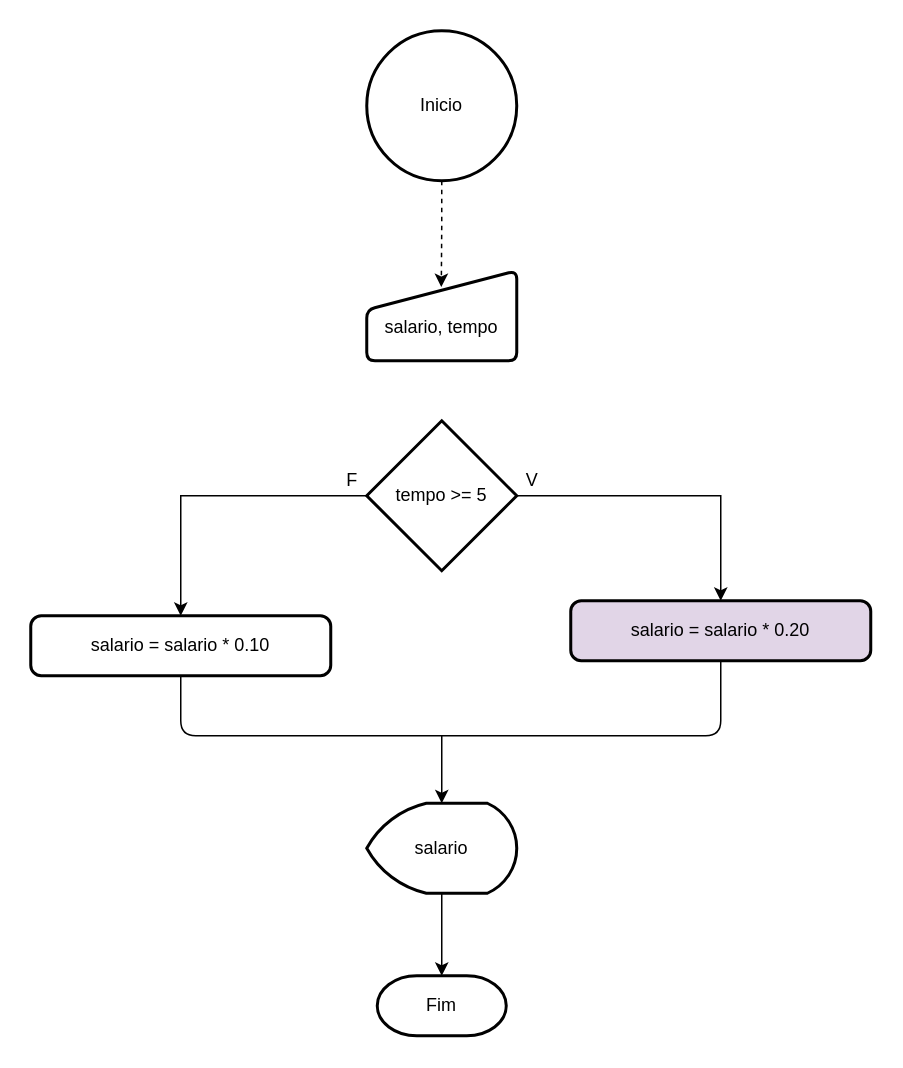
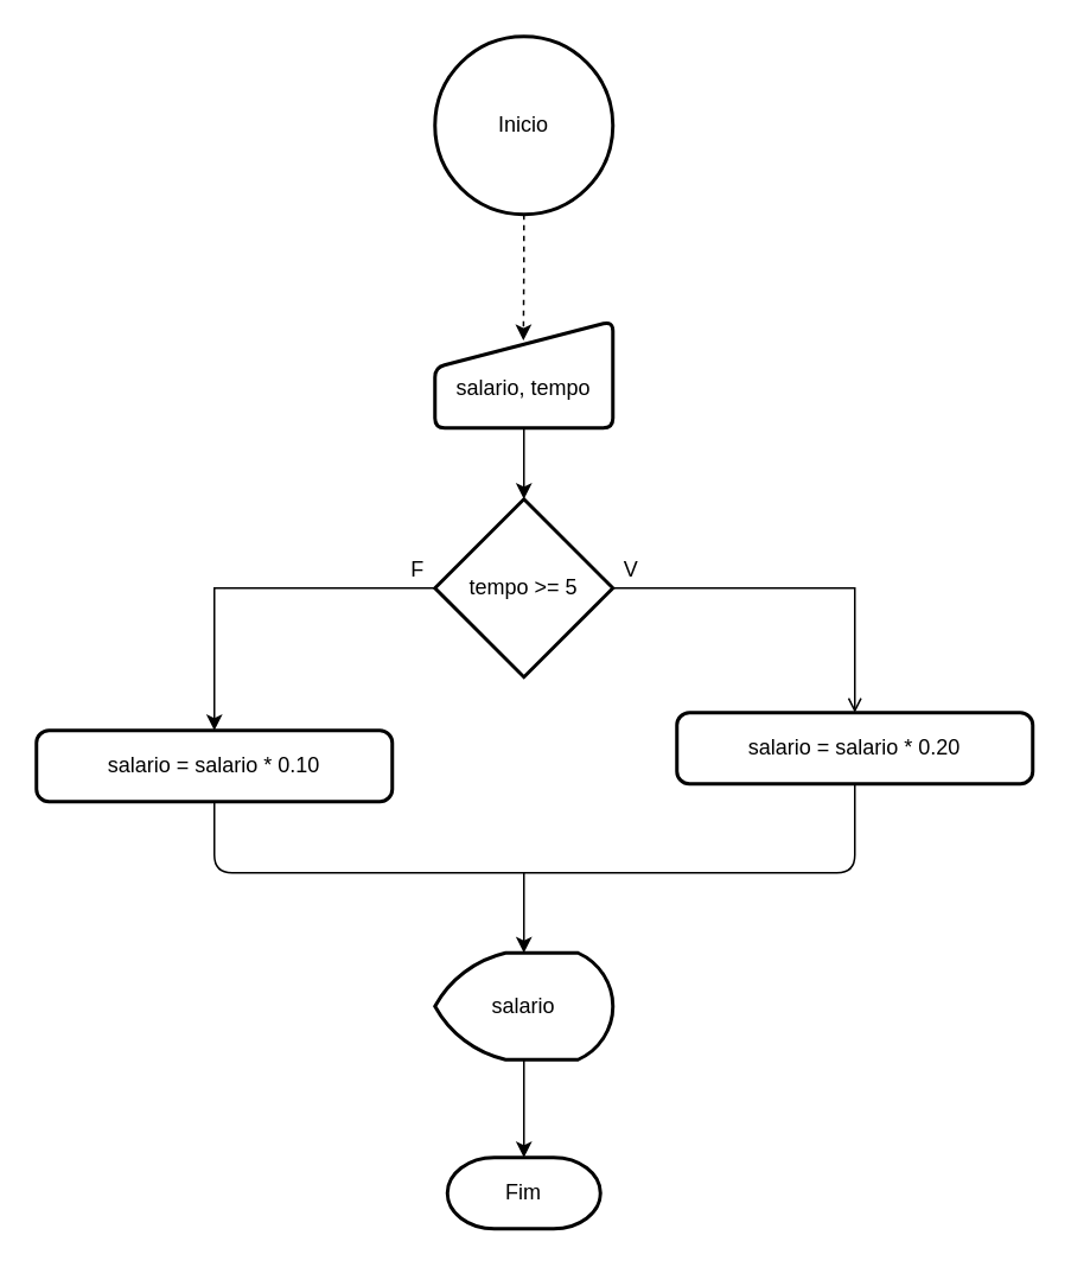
  <mxCell id="0" />
  <mxCell id="1" parent="0" />
  <mxCell id="2" style="edgeStyle=orthogonalEdgeStyle;rounded=0;orthogonalLoop=1;jettySize=auto;html=1;entryX=0.497;entryY=0.181;entryDx=0;entryDy=0;entryPerimeter=0;dashed=1;" edge="1" parent="1" source="3" target="5"><mxGeometry relative="1" as="geometry" /></mxCell>
  <mxCell id="3" value="Inicio" style="strokeWidth=2;html=1;shape=mxgraph.flowchart.start_2;whiteSpace=wrap;" vertex="1" parent="1"><mxGeometry x="244" y="20" width="100" height="100" as="geometry" /></mxCell>
+ <mxCell id="4" style="edgeStyle=orthogonalEdgeStyle;rounded=0;orthogonalLoop=1;jettySize=auto;html=1;" edge="1" parent="1" source="5" target="8"><mxGeometry relative="1" as="geometry" /></mxCell>
  <mxCell id="5" value="&lt;br&gt;salario, tempo" style="html=1;strokeWidth=2;shape=manualInput;whiteSpace=wrap;rounded=1;size=26;arcSize=11;" vertex="1" parent="1"><mxGeometry x="244" y="180" width="100" height="60" as="geometry" /></mxCell>
- <mxCell id="6" style="edgeStyle=orthogonalEdgeStyle;rounded=0;orthogonalLoop=1;jettySize=auto;html=1;entryX=0.5;entryY=0;entryDx=0;entryDy=0;" edge="1" parent="1" source="8" target="9"><mxGeometry relative="1" as="geometry"><mxPoint x="450" y="330" as="targetPoint" /></mxGeometry></mxCell>
+ <mxCell id="6" style="edgeStyle=orthogonalEdgeStyle;rounded=0;orthogonalLoop=1;jettySize=auto;html=1;entryX=0.5;entryY=0;entryDx=0;entryDy=0;endArrow=open;" edge="1" parent="1" source="8" target="9"><mxGeometry relative="1" as="geometry"><mxPoint x="450" y="330" as="targetPoint" /></mxGeometry></mxCell>
  <mxCell id="7" style="edgeStyle=orthogonalEdgeStyle;rounded=0;orthogonalLoop=1;jettySize=auto;html=1;entryX=0.5;entryY=0;entryDx=0;entryDy=0;" edge="1" parent="1" source="8" target="10"><mxGeometry relative="1" as="geometry"><mxPoint x="120" y="330" as="targetPoint" /></mxGeometry></mxCell>
  <mxCell id="8" value="tempo &amp;gt;= 5" style="strokeWidth=2;html=1;shape=mxgraph.flowchart.decision;whiteSpace=wrap;" vertex="1" parent="1"><mxGeometry x="244" y="280" width="100" height="100" as="geometry" /></mxCell>
- <mxCell id="9" value="salario = salario * 0.20" style="rounded=1;whiteSpace=wrap;html=1;absoluteArcSize=1;arcSize=14;strokeWidth=2;fillColor=#e1d5e7;" vertex="1" parent="1"><mxGeometry x="380" y="400" width="200" height="40" as="geometry" /></mxCell>
+ <mxCell id="9" value="salario = salario * 0.20" style="rounded=1;whiteSpace=wrap;html=1;absoluteArcSize=1;arcSize=14;strokeWidth=2;" vertex="1" parent="1"><mxGeometry x="380" y="400" width="200" height="40" as="geometry" /></mxCell>
  <mxCell id="10" value="salario = salario * 0.10" style="rounded=1;whiteSpace=wrap;html=1;absoluteArcSize=1;arcSize=14;strokeWidth=2;" vertex="1" parent="1"><mxGeometry x="20" y="410" width="200" height="40" as="geometry" /></mxCell>
  <mxCell id="11" value="V" style="text;html=1;align=center;verticalAlign=middle;resizable=0;points=[];autosize=1;" vertex="1" parent="1"><mxGeometry x="344" y="310" width="20" height="20" as="geometry" /></mxCell>
  <mxCell id="12" value="F" style="text;html=1;align=center;verticalAlign=middle;resizable=0;points=[];autosize=1;" vertex="1" parent="1"><mxGeometry x="224" y="310" width="20" height="20" as="geometry" /></mxCell>
  <mxCell id="13" value="salario" style="strokeWidth=2;html=1;shape=mxgraph.flowchart.display;whiteSpace=wrap;" vertex="1" parent="1"><mxGeometry x="244" y="535" width="100" height="60" as="geometry" /></mxCell>
  <mxCell id="14" value="" style="endArrow=none;html=1;exitX=0.5;exitY=1;exitDx=0;exitDy=0;entryX=0.5;entryY=1;entryDx=0;entryDy=0;" edge="1" parent="1" source="10" target="9"><mxGeometry width="50" height="50" relative="1" as="geometry"><mxPoint x="280" y="500" as="sourcePoint" /><mxPoint x="330" y="450" as="targetPoint" /><Array as="points"><mxPoint x="120" y="490" /><mxPoint x="480" y="490" /></Array></mxGeometry></mxCell>
  <mxCell id="15" value="" style="endArrow=classic;html=1;entryX=0.5;entryY=0;entryDx=0;entryDy=0;entryPerimeter=0;" edge="1" parent="1" target="13"><mxGeometry width="50" height="50" relative="1" as="geometry"><mxPoint x="294" y="490" as="sourcePoint" /><mxPoint x="330" y="450" as="targetPoint" /></mxGeometry></mxCell>
  <mxCell id="16" value="" style="endArrow=classic;html=1;exitX=0.5;exitY=1;exitDx=0;exitDy=0;exitPerimeter=0;" edge="1" parent="1" source="13"><mxGeometry width="50" height="50" relative="1" as="geometry"><mxPoint x="370" y="570" as="sourcePoint" /><mxPoint x="294" y="650" as="targetPoint" /></mxGeometry></mxCell>
  <mxCell id="17" value="Fim" style="strokeWidth=2;html=1;shape=mxgraph.flowchart.terminator;whiteSpace=wrap;" vertex="1" parent="1"><mxGeometry x="251" y="650" width="86" height="40" as="geometry" /></mxCell>
